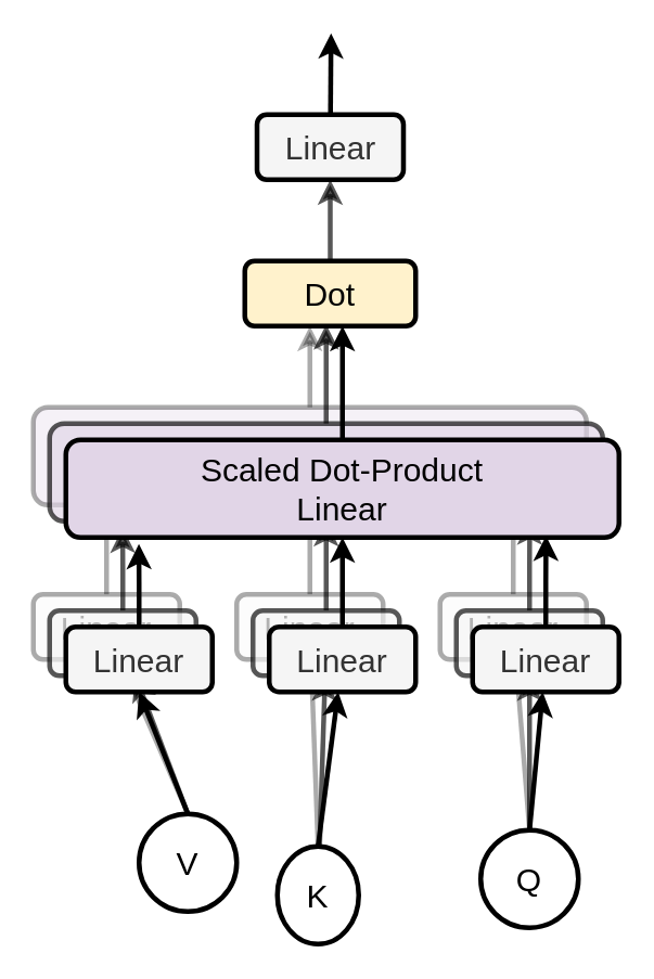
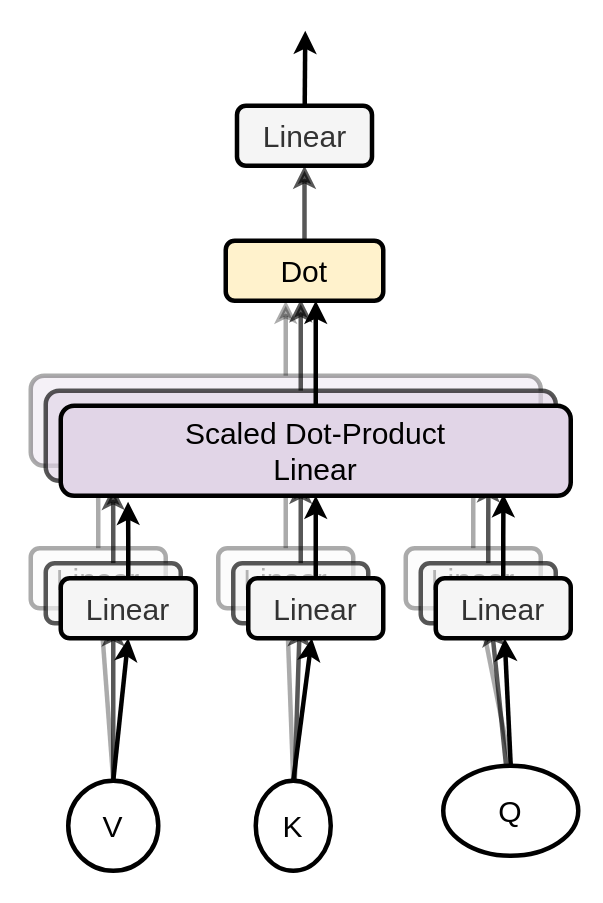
  <mxCell id="0" />
  <mxCell id="1" parent="0" />
  <mxCell id="2" style="edgeStyle=none;rounded=0;orthogonalLoop=1;jettySize=auto;html=1;fontSize=20;startArrow=none;startFill=0;endArrow=classic;endFill=1;strokeWidth=3;" edge="1" parent="1" source="3"><mxGeometry relative="1" as="geometry"><mxPoint x="203" y="20" as="targetPoint" /></mxGeometry></mxCell>
  <mxCell id="3" value="&lt;font style=&quot;font-size: 20px&quot;&gt;Linear&lt;/font&gt;" style="rounded=1;whiteSpace=wrap;html=1;strokeWidth=3;fillColor=#f5f5f5;fontColor=#333333;strokeColor=#000000;" vertex="1" parent="1"><mxGeometry x="157.5" y="70" width="90" height="40" as="geometry" /></mxCell>
  <mxCell id="4" style="edgeStyle=orthogonalEdgeStyle;rounded=0;orthogonalLoop=1;jettySize=auto;html=1;exitX=0.5;exitY=0;exitDx=0;exitDy=0;entryX=0.5;entryY=1;entryDx=0;entryDy=0;fontSize=20;strokeWidth=3;opacity=33;" edge="1" parent="1" source="5"><mxGeometry relative="1" as="geometry"><mxPoint x="190" y="200" as="targetPoint" /></mxGeometry></mxCell>
  <mxCell id="5" value="" style="rounded=1;whiteSpace=wrap;html=1;fontSize=20;strokeWidth=3;fillColor=#e1d5e7;strokeColor=#000000;opacity=33;" vertex="1" parent="1"><mxGeometry x="20" y="250" width="340" height="60" as="geometry" /></mxCell>
  <mxCell id="6" style="edgeStyle=orthogonalEdgeStyle;rounded=0;orthogonalLoop=1;jettySize=auto;html=1;entryX=0.132;entryY=1.067;entryDx=0;entryDy=0;entryPerimeter=0;fontSize=20;strokeWidth=3;opacity=33;" edge="1" parent="1" source="8" target="5"><mxGeometry relative="1" as="geometry" /></mxCell>
  <mxCell id="7" style="edgeStyle=none;rounded=0;orthogonalLoop=1;jettySize=auto;html=1;entryX=0.5;entryY=0;entryDx=0;entryDy=0;fontSize=20;startArrow=classic;startFill=1;endArrow=none;endFill=0;strokeWidth=3;opacity=33;" edge="1" parent="1" source="8" target="39"><mxGeometry relative="1" as="geometry" /></mxCell>
  <mxCell id="8" value="&lt;font style=&quot;font-size: 20px&quot;&gt;Linear&lt;/font&gt;" style="rounded=1;whiteSpace=wrap;html=1;strokeWidth=3;fillColor=#f5f5f5;fontColor=#333333;strokeColor=#000000;opacity=33;" vertex="1" parent="1"><mxGeometry x="20" y="365" width="90" height="40" as="geometry" /></mxCell>
  <mxCell id="9" style="edgeStyle=orthogonalEdgeStyle;rounded=0;orthogonalLoop=1;jettySize=auto;html=1;fontSize=20;strokeWidth=3;opacity=33;" edge="1" parent="1" source="11" target="5"><mxGeometry relative="1" as="geometry" /></mxCell>
  <mxCell id="10" style="edgeStyle=none;rounded=0;orthogonalLoop=1;jettySize=auto;html=1;entryX=0.5;entryY=0;entryDx=0;entryDy=0;fontSize=20;startArrow=classic;startFill=1;endArrow=none;endFill=0;strokeWidth=3;opacity=33;" edge="1" parent="1" source="11" target="41"><mxGeometry relative="1" as="geometry" /></mxCell>
  <mxCell id="11" value="&lt;font style=&quot;font-size: 20px&quot;&gt;Linear&lt;/font&gt;" style="rounded=1;whiteSpace=wrap;html=1;strokeWidth=3;fillColor=#f5f5f5;fontColor=#333333;strokeColor=#000000;opacity=33;" vertex="1" parent="1"><mxGeometry x="145" y="365" width="90" height="40" as="geometry" /></mxCell>
  <mxCell id="12" style="edgeStyle=orthogonalEdgeStyle;rounded=0;orthogonalLoop=1;jettySize=auto;html=1;entryX=0.868;entryY=0.983;entryDx=0;entryDy=0;entryPerimeter=0;fontSize=20;strokeWidth=3;opacity=33;" edge="1" parent="1" source="14" target="5"><mxGeometry relative="1" as="geometry" /></mxCell>
  <mxCell id="13" style="edgeStyle=none;rounded=0;orthogonalLoop=1;jettySize=auto;html=1;entryX=0.5;entryY=0;entryDx=0;entryDy=0;fontSize=20;startArrow=classic;startFill=1;endArrow=none;endFill=0;strokeWidth=3;opacity=33;" edge="1" parent="1" source="14" target="42"><mxGeometry relative="1" as="geometry" /></mxCell>
  <mxCell id="14" value="&lt;font style=&quot;font-size: 20px&quot;&gt;Linear&lt;/font&gt;" style="rounded=1;whiteSpace=wrap;html=1;strokeWidth=3;fillColor=#f5f5f5;fontColor=#333333;strokeColor=#000000;opacity=33;" vertex="1" parent="1"><mxGeometry x="270" y="365" width="90" height="40" as="geometry" /></mxCell>
  <mxCell id="15" style="edgeStyle=orthogonalEdgeStyle;rounded=0;orthogonalLoop=1;jettySize=auto;html=1;exitX=0.5;exitY=0;exitDx=0;exitDy=0;entryX=0.611;entryY=0.975;entryDx=0;entryDy=0;entryPerimeter=0;fontSize=20;strokeWidth=3;opacity=66;" edge="1" parent="1" source="16"><mxGeometry relative="1" as="geometry"><mxPoint x="199.99" y="199" as="targetPoint" /></mxGeometry></mxCell>
  <mxCell id="16" value="" style="rounded=1;whiteSpace=wrap;html=1;fontSize=20;strokeWidth=3;fillColor=#e1d5e7;strokeColor=#000000;opacity=66;" vertex="1" parent="1"><mxGeometry x="30" y="260" width="340" height="60" as="geometry" /></mxCell>
  <mxCell id="17" style="edgeStyle=orthogonalEdgeStyle;rounded=0;orthogonalLoop=1;jettySize=auto;html=1;entryX=0.132;entryY=1.067;entryDx=0;entryDy=0;entryPerimeter=0;fontSize=20;strokeWidth=3;opacity=66;" edge="1" parent="1" source="19" target="16"><mxGeometry relative="1" as="geometry" /></mxCell>
  <mxCell id="18" style="edgeStyle=none;rounded=0;orthogonalLoop=1;jettySize=auto;html=1;entryX=0.5;entryY=0;entryDx=0;entryDy=0;fontSize=20;startArrow=classic;startFill=1;endArrow=none;endFill=0;strokeWidth=3;opacity=66;" edge="1" parent="1" source="19" target="39"><mxGeometry relative="1" as="geometry" /></mxCell>
  <mxCell id="19" value="&lt;font style=&quot;font-size: 20px&quot;&gt;Linear&lt;/font&gt;" style="rounded=1;whiteSpace=wrap;html=1;strokeWidth=3;fillColor=#f5f5f5;fontColor=#333333;strokeColor=#000000;opacity=66;" vertex="1" parent="1"><mxGeometry x="30" y="375" width="90" height="40" as="geometry" /></mxCell>
  <mxCell id="20" style="edgeStyle=orthogonalEdgeStyle;rounded=0;orthogonalLoop=1;jettySize=auto;html=1;fontSize=20;strokeWidth=3;opacity=66;" edge="1" parent="1" source="22" target="16"><mxGeometry relative="1" as="geometry" /></mxCell>
  <mxCell id="21" style="edgeStyle=none;rounded=0;orthogonalLoop=1;jettySize=auto;html=1;fontSize=20;startArrow=classic;startFill=1;endArrow=none;endFill=0;strokeWidth=3;opacity=66;" edge="1" parent="1" source="22" target="41"><mxGeometry relative="1" as="geometry" /></mxCell>
  <mxCell id="22" value="&lt;font style=&quot;font-size: 20px&quot;&gt;Linear&lt;/font&gt;" style="rounded=1;whiteSpace=wrap;html=1;strokeWidth=3;fillColor=#f5f5f5;fontColor=#333333;strokeColor=#000000;opacity=66;" vertex="1" parent="1"><mxGeometry x="155" y="375" width="90" height="40" as="geometry" /></mxCell>
  <mxCell id="23" style="edgeStyle=orthogonalEdgeStyle;rounded=0;orthogonalLoop=1;jettySize=auto;html=1;entryX=0.868;entryY=0.983;entryDx=0;entryDy=0;entryPerimeter=0;fontSize=20;strokeWidth=3;opacity=66;" edge="1" parent="1" source="25" target="16"><mxGeometry relative="1" as="geometry" /></mxCell>
  <mxCell id="24" style="edgeStyle=none;rounded=0;orthogonalLoop=1;jettySize=auto;html=1;fontSize=20;startArrow=classic;startFill=1;endArrow=none;endFill=0;strokeWidth=3;opacity=66;" edge="1" parent="1" source="25" target="42"><mxGeometry relative="1" as="geometry" /></mxCell>
  <mxCell id="25" value="&lt;font style=&quot;font-size: 20px&quot;&gt;Linear&lt;/font&gt;" style="rounded=1;whiteSpace=wrap;html=1;strokeWidth=3;fillColor=#f5f5f5;fontColor=#333333;strokeColor=#000000;opacity=66;" vertex="1" parent="1"><mxGeometry x="280" y="375" width="90" height="40" as="geometry" /></mxCell>
  <mxCell id="26" style="edgeStyle=orthogonalEdgeStyle;rounded=0;orthogonalLoop=1;jettySize=auto;html=1;fontSize=20;strokeWidth=3;" edge="1" parent="1" source="27"><mxGeometry relative="1" as="geometry"><mxPoint x="210" y="200" as="targetPoint" /></mxGeometry></mxCell>
  <mxCell id="27" value="Scaled Dot-Product&lt;br&gt;Linear" style="rounded=1;whiteSpace=wrap;html=1;fontSize=20;strokeWidth=3;fillColor=#e1d5e7;strokeColor=#000000;" vertex="1" parent="1"><mxGeometry x="40" y="270" width="340" height="60" as="geometry" /></mxCell>
  <mxCell id="28" style="edgeStyle=orthogonalEdgeStyle;rounded=0;orthogonalLoop=1;jettySize=auto;html=1;entryX=0.132;entryY=1.067;entryDx=0;entryDy=0;entryPerimeter=0;fontSize=20;strokeWidth=3;" edge="1" parent="1" source="29" target="27"><mxGeometry relative="1" as="geometry" /></mxCell>
  <mxCell id="29" value="&lt;font style=&quot;font-size: 20px&quot;&gt;Linear&lt;/font&gt;" style="rounded=1;whiteSpace=wrap;html=1;strokeWidth=3;fillColor=#f5f5f5;fontColor=#333333;strokeColor=#000000;" vertex="1" parent="1"><mxGeometry x="40" y="385" width="90" height="40" as="geometry" /></mxCell>
  <mxCell id="30" style="edgeStyle=orthogonalEdgeStyle;rounded=0;orthogonalLoop=1;jettySize=auto;html=1;fontSize=20;strokeWidth=3;" edge="1" parent="1" source="32" target="27"><mxGeometry relative="1" as="geometry" /></mxCell>
  <mxCell id="31" style="edgeStyle=none;rounded=0;orthogonalLoop=1;jettySize=auto;html=1;entryX=0.5;entryY=0;entryDx=0;entryDy=0;fontSize=20;startArrow=classic;startFill=1;endArrow=none;endFill=0;strokeWidth=3;" edge="1" parent="1" source="32" target="41"><mxGeometry relative="1" as="geometry" /></mxCell>
  <mxCell id="32" value="&lt;font style=&quot;font-size: 20px&quot;&gt;Linear&lt;/font&gt;" style="rounded=1;whiteSpace=wrap;html=1;strokeWidth=3;fillColor=#f5f5f5;fontColor=#333333;strokeColor=#000000;" vertex="1" parent="1"><mxGeometry x="165" y="385" width="90" height="40" as="geometry" /></mxCell>
  <mxCell id="33" style="edgeStyle=orthogonalEdgeStyle;rounded=0;orthogonalLoop=1;jettySize=auto;html=1;entryX=0.868;entryY=0.983;entryDx=0;entryDy=0;entryPerimeter=0;fontSize=20;strokeWidth=3;" edge="1" parent="1" source="35" target="27"><mxGeometry relative="1" as="geometry" /></mxCell>
  <mxCell id="34" style="edgeStyle=none;rounded=0;orthogonalLoop=1;jettySize=auto;html=1;entryX=0.5;entryY=0;entryDx=0;entryDy=0;fontSize=20;startArrow=classic;startFill=1;endArrow=none;endFill=0;strokeWidth=3;" edge="1" parent="1" source="35" target="42"><mxGeometry relative="1" as="geometry" /></mxCell>
  <mxCell id="35" value="&lt;font style=&quot;font-size: 20px&quot;&gt;Linear&lt;/font&gt;" style="rounded=1;whiteSpace=wrap;html=1;strokeWidth=3;fillColor=#f5f5f5;fontColor=#333333;strokeColor=#000000;" vertex="1" parent="1"><mxGeometry x="290" y="385" width="90" height="40" as="geometry" /></mxCell>
  <mxCell id="36" style="edgeStyle=orthogonalEdgeStyle;rounded=0;orthogonalLoop=1;jettySize=auto;html=1;entryX=0.5;entryY=1;entryDx=0;entryDy=0;fontSize=20;strokeWidth=3;opacity=66;" edge="1" parent="1" source="37" target="3"><mxGeometry relative="1" as="geometry" /></mxCell>
  <mxCell id="37" value="&lt;font style=&quot;font-size: 20px&quot;&gt;Dot&lt;/font&gt;" style="rounded=1;whiteSpace=wrap;html=1;strokeWidth=3;fillColor=#fff2cc;strokeColor=#000000;" vertex="1" parent="1"><mxGeometry x="150" y="160" width="105" height="40" as="geometry" /></mxCell>
  <mxCell id="38" value="" style="endArrow=classic;html=1;rounded=0;fontSize=20;strokeWidth=3;entryX=0.5;entryY=1;entryDx=0;entryDy=0;exitX=0.5;exitY=0;exitDx=0;exitDy=0;" edge="1" parent="1" source="39" target="29"><mxGeometry width="50" height="50" relative="1" as="geometry"><mxPoint x="85" y="550" as="sourcePoint" /><mxPoint x="370" y="460" as="targetPoint" /></mxGeometry></mxCell>
- <mxCell id="39" value="V" style="ellipse;whiteSpace=wrap;html=1;aspect=fixed;fontSize=20;strokeColor=#000000;strokeWidth=3;" vertex="1" parent="1"><mxGeometry x="85" y="500" width="60" height="60" as="geometry" /></mxCell>
+ <mxCell id="39" value="V" style="ellipse;whiteSpace=wrap;html=1;aspect=fixed;fontSize=20;strokeColor=#000000;strokeWidth=3;" vertex="1" parent="1"><mxGeometry x="45" y="520" width="60" height="60" as="geometry" /></mxCell>
  <mxCell id="40" style="edgeStyle=none;rounded=0;orthogonalLoop=1;jettySize=auto;html=1;entryX=0.5;entryY=0;entryDx=0;entryDy=0;fontSize=20;startArrow=classic;startFill=1;endArrow=none;endFill=0;strokeWidth=3;opacity=66;" edge="1" parent="1" source="39" target="39"><mxGeometry relative="1" as="geometry" /></mxCell>
  <mxCell id="41" value="K" style="ellipse;whiteSpace=wrap;html=1;aspect=fixed;fontSize=20;strokeColor=#000000;strokeWidth=3;" vertex="1" parent="1"><mxGeometry x="170" y="520" width="50" height="60" as="geometry" /></mxCell>
- <mxCell id="42" value="Q" style="ellipse;whiteSpace=wrap;html=1;aspect=fixed;fontSize=20;strokeColor=#000000;strokeWidth=3;" vertex="1" parent="1"><mxGeometry x="295" y="510" width="60" height="60" as="geometry" /></mxCell>
+ <mxCell id="42" value="Q" style="ellipse;whiteSpace=wrap;html=1;aspect=fixed;fontSize=20;strokeColor=#000000;strokeWidth=3;" vertex="1" parent="1"><mxGeometry x="295" y="510" width="90" height="60" as="geometry" /></mxCell>
